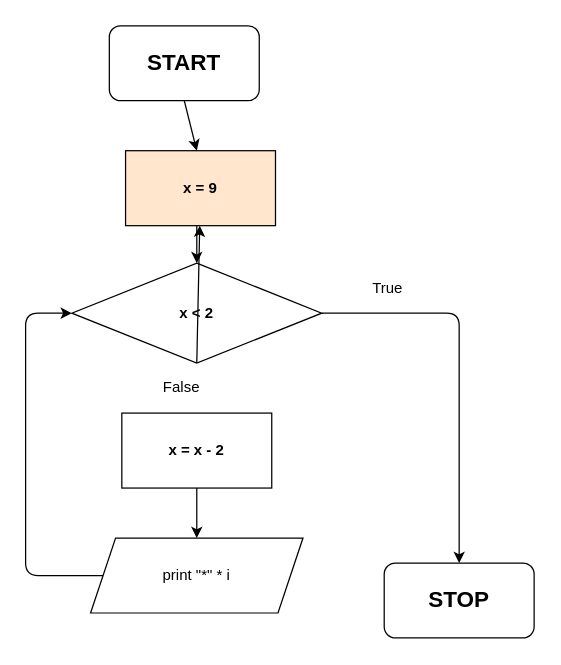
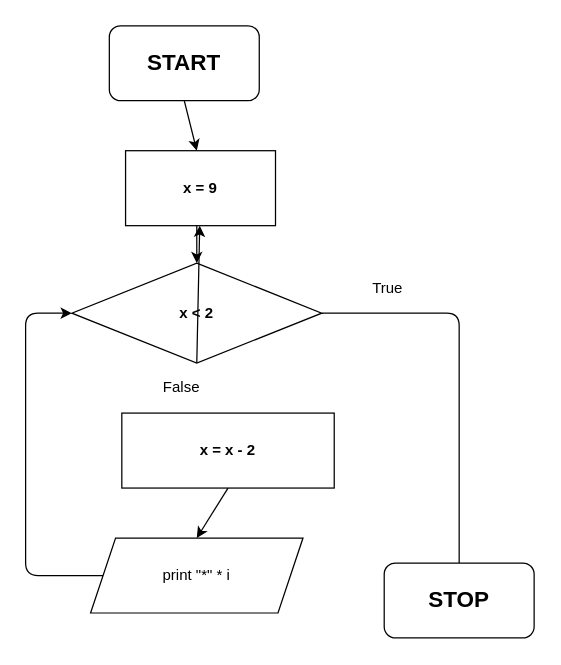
  <mxCell id="0" />
  <mxCell id="1" parent="0" />
  <mxCell id="2" value="&lt;b&gt;&lt;font style=&quot;font-size: 18px&quot;&gt;START&lt;/font&gt;&lt;/b&gt;" style="rounded=1;whiteSpace=wrap;html=1;" parent="1" vertex="1"><mxGeometry x="87" y="20" width="120" height="60" as="geometry" /></mxCell>
  <mxCell id="3" value="" style="endArrow=classic;html=1;exitX=0.5;exitY=1;exitDx=0;exitDy=0;entryX=0.5;entryY=0;entryDx=0;entryDy=0;" parent="1" source="2" edge="1"><mxGeometry width="50" height="50" relative="1" as="geometry"><mxPoint x="427" y="290" as="sourcePoint" /><mxPoint x="157" y="120" as="targetPoint" /></mxGeometry></mxCell>
  <mxCell id="4" value="&lt;b&gt;x &amp;lt; 2&lt;/b&gt;" style="rhombus;whiteSpace=wrap;html=1;" parent="1" vertex="1"><mxGeometry x="57" y="210" width="200" height="80" as="geometry" /></mxCell>
  <mxCell id="5" value="" style="endArrow=classic;html=1;exitX=0.5;exitY=1;exitDx=0;exitDy=0;entryX=0.5;entryY=0;entryDx=0;entryDy=0;" parent="1" target="4" edge="1"><mxGeometry width="50" height="50" relative="1" as="geometry"><mxPoint x="157" y="180" as="sourcePoint" /><mxPoint x="477" y="150" as="targetPoint" /></mxGeometry></mxCell>
- <mxCell id="6" value="" style="endArrow=classic;html=1;exitX=1;exitY=0.5;exitDx=0;exitDy=0;entryX=0.5;entryY=0;entryDx=0;entryDy=0;" parent="1" source="4" edge="1" target="9"><mxGeometry width="50" height="50" relative="1" as="geometry"><mxPoint x="260" y="260" as="sourcePoint" /><mxPoint x="157" y="330" as="targetPoint" /><Array as="points"><mxPoint x="367" y="250" /></Array></mxGeometry></mxCell>
+ <mxCell id="6" value="" style="endArrow=none;html=1;exitX=1;exitY=0.5;exitDx=0;exitDy=0;entryX=0.5;entryY=0;entryDx=0;entryDy=0;" parent="1" source="4" edge="1" target="9"><mxGeometry width="50" height="50" relative="1" as="geometry"><mxPoint x="260" y="260" as="sourcePoint" /><mxPoint x="157" y="330" as="targetPoint" /><Array as="points"><mxPoint x="367" y="250" /></Array></mxGeometry></mxCell>
  <mxCell id="7" value="True" style="text;html=1;strokeColor=none;fillColor=none;align=center;verticalAlign=middle;whiteSpace=wrap;rounded=0;" parent="1" vertex="1"><mxGeometry x="290" y="220" width="40" height="20" as="geometry" /></mxCell>
  <mxCell id="8" value="False" style="text;html=1;strokeColor=none;fillColor=none;align=center;verticalAlign=middle;whiteSpace=wrap;rounded=0;" parent="1" vertex="1"><mxGeometry x="125" y="300" width="40" height="20" as="geometry" /></mxCell>
  <mxCell id="9" value="&lt;span style=&quot;font-size: 18px&quot;&gt;&lt;b&gt;STOP&lt;/b&gt;&lt;/span&gt;" style="rounded=1;whiteSpace=wrap;html=1;" parent="1" vertex="1"><mxGeometry x="307" y="450" width="120" height="60" as="geometry" /></mxCell>
  <mxCell id="10" value="print &quot;*&quot; * i" style="shape=parallelogram;perimeter=parallelogramPerimeter;whiteSpace=wrap;html=1;fixedSize=1;" parent="1" vertex="1"><mxGeometry x="72" y="430" width="170" height="60" as="geometry" /></mxCell>
- <mxCell id="11" value="&lt;b&gt;x = 9&lt;/b&gt;" style="rounded=0;whiteSpace=wrap;html=1;fillColor=#ffe6cc;" vertex="1" parent="1"><mxGeometry x="100" y="120" width="120" height="60" as="geometry" /></mxCell>
- <mxCell id="12" value="&lt;b&gt;x = x - 2&lt;/b&gt;" style="rounded=0;whiteSpace=wrap;html=1;" vertex="1" parent="1"><mxGeometry x="97" y="330" width="120" height="60" as="geometry" /></mxCell>
+ <mxCell id="11" value="&lt;b&gt;x = 9&lt;/b&gt;" style="rounded=0;whiteSpace=wrap;html=1;" vertex="1" parent="1"><mxGeometry x="100" y="120" width="120" height="60" as="geometry" /></mxCell>
+ <mxCell id="12" value="&lt;b&gt;x = x - 2&lt;/b&gt;" style="rounded=0;whiteSpace=wrap;html=1;" vertex="1" parent="1"><mxGeometry x="97" y="330" width="170" height="60" as="geometry" /></mxCell>
  <mxCell id="13" value="" style="endArrow=classic;html=1;exitX=0.5;exitY=1;exitDx=0;exitDy=0;" edge="1" parent="1" source="4" target="11"><mxGeometry width="50" height="50" relative="1" as="geometry"><mxPoint x="350" y="310" as="sourcePoint" /><mxPoint x="400" y="260" as="targetPoint" /></mxGeometry></mxCell>
  <mxCell id="14" value="" style="endArrow=classic;html=1;exitX=0.5;exitY=1;exitDx=0;exitDy=0;entryX=0.5;entryY=0;entryDx=0;entryDy=0;" edge="1" parent="1" source="12" target="10"><mxGeometry width="50" height="50" relative="1" as="geometry"><mxPoint x="167" y="300" as="sourcePoint" /><mxPoint x="167" y="340" as="targetPoint" /></mxGeometry></mxCell>
  <mxCell id="15" value="" style="endArrow=classic;html=1;exitX=0;exitY=0.5;exitDx=0;exitDy=0;entryX=0;entryY=0.5;entryDx=0;entryDy=0;" edge="1" parent="1" source="10" target="4"><mxGeometry width="50" height="50" relative="1" as="geometry"><mxPoint x="350" y="310" as="sourcePoint" /><mxPoint x="400" y="260" as="targetPoint" /><Array as="points"><mxPoint x="20" y="460" /><mxPoint x="20" y="250" /></Array></mxGeometry></mxCell>
